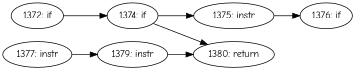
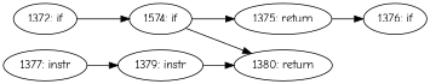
  digraph {
    fontname="Comic Neue"
    rankdir=LR
    node [fontname="Comic Neue"]
    edge [fontname="Comic Neue"]
    n1 [label="1372: if"]
-   n2 [label="1374: if"]
-   n3 [label="1375: instr"]
+   n2 [label="1574: if"]
+   n3 [label="1375: return"]
    n4 [label="1380: return"]
    n5 [label="1376: if"]
    n6 [label="1377: instr"]
    n7 [label="1379: instr"]
    n1 -> n2
    n2 -> n3
    n2 -> n4
    n3 -> n5
    n6 -> n7
    n7 -> n4
  }
